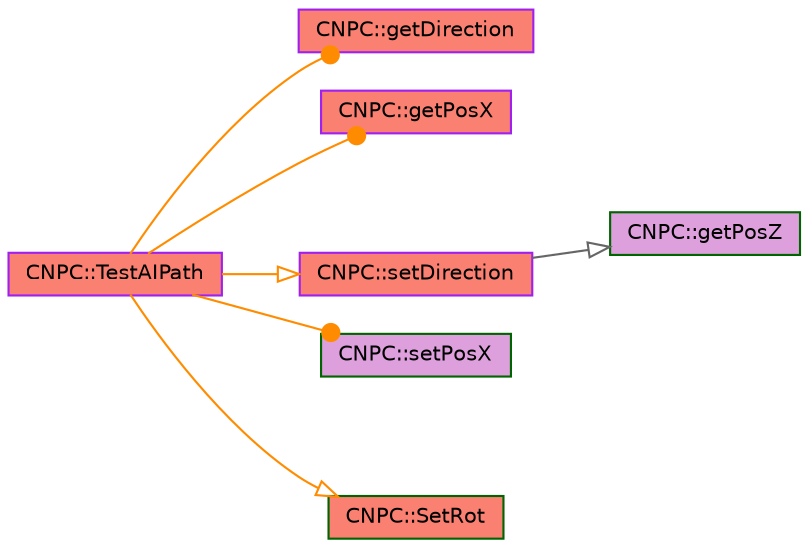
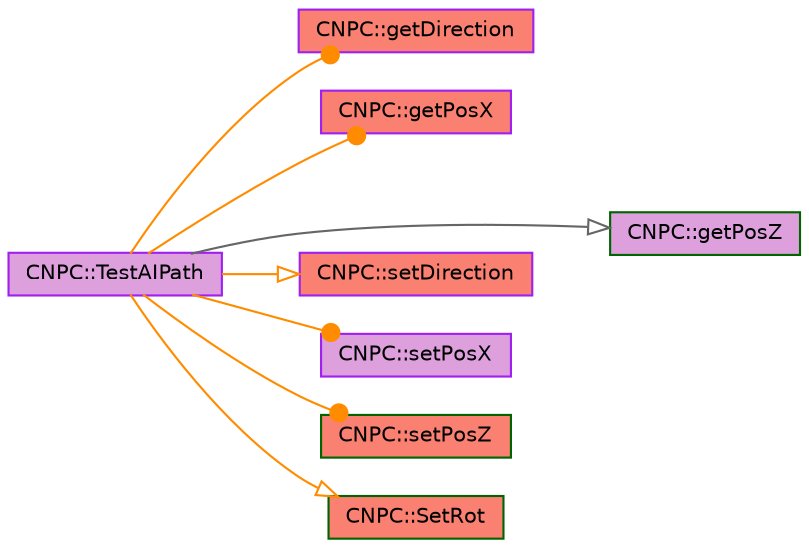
  digraph {
    rankdir=LR
    node [color=purple fillcolor=salmon fontname=Helvetica fontsize=10 shape=record style=filled]
    edge [arrowhead=dot color=darkorange fontname=Helvetica fontsize=10 labelfontname=Helvetica labelfontsize=10 style=solid]
-   n1 [fontcolor=black height=0.2 label="CNPC::TestAIPath" width=0.4]
+   n1 [fillcolor=plum fontcolor=black height=0.2 label="CNPC::TestAIPath" width=0.4]
    n2 [height=0.2 label="CNPC::getDirection" width=0.4]
    n3 [height=0.2 label="CNPC::getPosX" width=0.4]
    n4 [color=darkgreen fillcolor=plum height=0.2 label="CNPC::getPosZ" width=0.4]
    n5 [height=0.2 label="CNPC::setDirection" width=0.4]
-   n6 [color=darkgreen fillcolor=plum height=0.2 label="CNPC::setPosX" width=0.4]
+   n6 [fillcolor=plum height=0.2 label="CNPC::setPosX" width=0.4]
+   n7 [color=darkgreen height=0.2 label="CNPC::setPosZ" width=0.4]
    n8 [color=darkgreen height=0.2 label="CNPC::SetRot" width=0.4]
    n1 -> n2
    n1 -> n3
-   n5 -> n4 [arrowhead=onormal color=gray40]
+   n1 -> n4 [arrowhead=onormal color=gray40]
    n1 -> n5 [arrowhead=onormal]
    n1 -> n6
+   n1 -> n7
    n1 -> n8 [arrowhead=onormal]
  }
